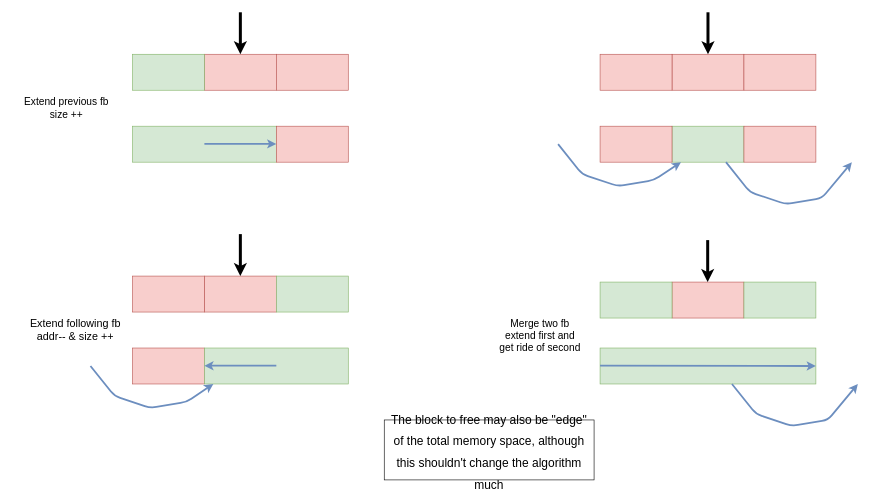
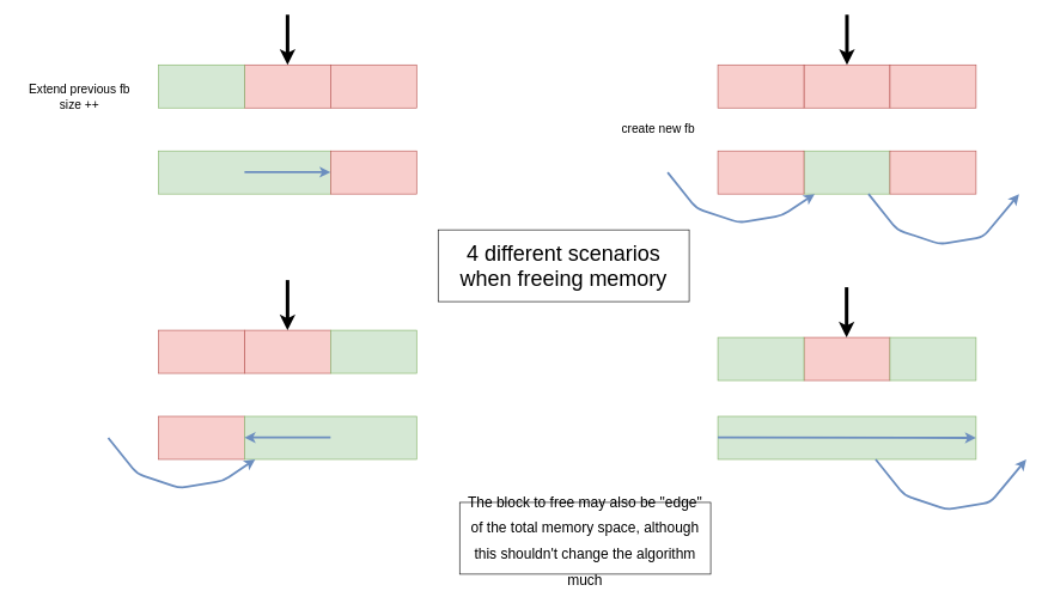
  <mxCell id="0" />
  <mxCell id="1" parent="0" />
  <mxCell id="2" value="" style="rounded=0;whiteSpace=wrap;html=1;fillColor=#f8cecc;strokeColor=#b85450;" parent="1" vertex="1"><mxGeometry x="340" y="90" width="120" height="60" as="geometry" /></mxCell>
  <mxCell id="3" value="" style="rounded=0;whiteSpace=wrap;html=1;fillColor=#d5e8d4;strokeColor=#82b366;" parent="1" vertex="1"><mxGeometry x="220" y="90" width="120" height="60" as="geometry" /></mxCell>
  <mxCell id="4" value="" style="endArrow=classic;html=1;entryX=0.5;entryY=0;entryDx=0;entryDy=0;strokeWidth=5;" parent="1" target="2" edge="1"><mxGeometry width="50" height="50" relative="1" as="geometry"><mxPoint x="400" y="20" as="sourcePoint" /><mxPoint x="400" y="-30" as="targetPoint" /></mxGeometry></mxCell>
  <mxCell id="5" value="" style="rounded=0;whiteSpace=wrap;html=1;fillColor=#f8cecc;strokeColor=#b85450;" parent="1" vertex="1"><mxGeometry x="460" y="90" width="120" height="60" as="geometry" /></mxCell>
  <mxCell id="6" value="" style="rounded=0;whiteSpace=wrap;html=1;fillColor=#d5e8d4;strokeColor=#82b366;" parent="1" vertex="1"><mxGeometry x="220" y="210" width="240" height="60" as="geometry" /></mxCell>
  <mxCell id="7" value="" style="rounded=0;whiteSpace=wrap;html=1;fillColor=#f8cecc;strokeColor=#b85450;" parent="1" vertex="1"><mxGeometry x="460" y="210" width="120" height="60" as="geometry" /></mxCell>
- <mxCell id="8" value="&lt;div style=&quot;font-size: 17px;&quot;&gt;Extend previous fb&lt;/div&gt;&lt;div style=&quot;font-size: 17px;&quot;&gt;size ++&lt;/div&gt;" style="text;html=1;strokeColor=none;fillColor=none;align=center;verticalAlign=middle;whiteSpace=wrap;rounded=0;fontSize=17;" parent="1" vertex="1"><mxGeometry y="160" width="180" height="40" as="geometry" x="20" /></mxCell>
+ <mxCell id="8" value="&lt;div style=&quot;font-size: 17px;&quot;&gt;Extend previous fb&lt;/div&gt;&lt;div style=&quot;font-size: 17px;&quot;&gt;size ++&lt;/div&gt;" style="text;html=1;strokeColor=none;fillColor=none;align=center;verticalAlign=middle;whiteSpace=wrap;rounded=0;fontSize=17;" parent="1" vertex="1"><mxGeometry x="20" y="115" width="180" height="40" as="geometry" /></mxCell>
  <mxCell id="9" value="" style="rounded=0;whiteSpace=wrap;html=1;fillColor=#f8cecc;strokeColor=#b85450;" parent="1" vertex="1"><mxGeometry x="340" y="460" width="120" height="60" as="geometry" /></mxCell>
  <mxCell id="10" value="" style="rounded=0;whiteSpace=wrap;html=1;fillColor=#f8cecc;strokeColor=#b85450;" parent="1" vertex="1"><mxGeometry x="220" y="460" width="120" height="60" as="geometry" /></mxCell>
  <mxCell id="11" value="" style="endArrow=classic;html=1;entryX=0.5;entryY=0;entryDx=0;entryDy=0;strokeWidth=5;" parent="1" target="9" edge="1"><mxGeometry width="50" height="50" relative="1" as="geometry"><mxPoint x="400" y="390" as="sourcePoint" /><mxPoint x="400" y="340" as="targetPoint" /></mxGeometry></mxCell>
  <mxCell id="12" value="" style="rounded=0;whiteSpace=wrap;html=1;fillColor=#d5e8d4;strokeColor=#82b366;" parent="1" vertex="1"><mxGeometry x="460" y="460" width="120" height="60" as="geometry" /></mxCell>
  <mxCell id="13" value="" style="rounded=0;whiteSpace=wrap;html=1;fillColor=#f8cecc;strokeColor=#b85450;" parent="1" vertex="1"><mxGeometry x="220" y="580" width="120" height="60" as="geometry" /></mxCell>
  <mxCell id="14" value="" style="rounded=0;whiteSpace=wrap;html=1;fillColor=#d5e8d4;strokeColor=#82b366;" parent="1" vertex="1"><mxGeometry x="340" y="580" width="240" height="60" as="geometry" /></mxCell>
- <mxCell id="15" value="&lt;div style=&quot;font-size: 18px;&quot;&gt;Extend following fb&lt;/div&gt;&lt;div style=&quot;font-size: 18px;&quot;&gt;addr-- &amp;amp; size ++&lt;/div&gt;" style="text;html=1;strokeColor=none;fillColor=none;align=center;verticalAlign=middle;whiteSpace=wrap;rounded=0;fontSize=18;" parent="1" vertex="1"><mxGeometry x="40" y="530" width="170" height="40" as="geometry" /></mxCell>
  <mxCell id="16" value="" style="rounded=0;whiteSpace=wrap;html=1;fillColor=#f8cecc;strokeColor=#b85450;" parent="1" vertex="1"><mxGeometry x="1120" y="90" width="120" height="60" as="geometry" /></mxCell>
  <mxCell id="17" value="" style="rounded=0;whiteSpace=wrap;html=1;fillColor=#f8cecc;strokeColor=#b85450;" parent="1" vertex="1"><mxGeometry x="1000" y="90" width="120" height="60" as="geometry" /></mxCell>
  <mxCell id="18" value="" style="endArrow=classic;html=1;entryX=0.5;entryY=0;entryDx=0;entryDy=0;strokeWidth=5;" parent="1" target="16" edge="1"><mxGeometry width="50" height="50" relative="1" as="geometry"><mxPoint x="1180" y="20" as="sourcePoint" /><mxPoint x="1180" y="-30" as="targetPoint" /></mxGeometry></mxCell>
  <mxCell id="19" value="" style="rounded=0;whiteSpace=wrap;html=1;fillColor=#f8cecc;strokeColor=#b85450;" parent="1" vertex="1"><mxGeometry x="1240" y="90" width="120" height="60" as="geometry" /></mxCell>
  <mxCell id="20" value="" style="rounded=0;whiteSpace=wrap;html=1;fillColor=#d5e8d4;strokeColor=#82b366;" parent="1" vertex="1"><mxGeometry x="1120" y="210" width="120" height="60" as="geometry" /></mxCell>
  <mxCell id="21" value="" style="rounded=0;whiteSpace=wrap;html=1;fillColor=#f8cecc;strokeColor=#b85450;" parent="1" vertex="1"><mxGeometry x="1000" y="210" width="120" height="60" as="geometry" /></mxCell>
  <mxCell id="22" value="" style="rounded=0;whiteSpace=wrap;html=1;fillColor=#f8cecc;strokeColor=#b85450;" parent="1" vertex="1"><mxGeometry x="1240" y="210" width="120" height="60" as="geometry" /></mxCell>
+ <mxCell id="23" value="create new fb" style="text;html=1;strokeColor=none;fillColor=none;align=center;verticalAlign=middle;whiteSpace=wrap;rounded=0;fontSize=17;" parent="1" vertex="1"><mxGeometry x="847" y="160" width="140" height="40" as="geometry" /></mxCell>
  <mxCell id="24" value="" style="rounded=0;whiteSpace=wrap;html=1;fillColor=#f8cecc;strokeColor=#b85450;" parent="1" vertex="1"><mxGeometry x="1120" y="470" width="120" height="60" as="geometry" /></mxCell>
  <mxCell id="25" value="" style="rounded=0;whiteSpace=wrap;html=1;fillColor=#d5e8d4;strokeColor=#82b366;" parent="1" vertex="1"><mxGeometry x="1000" y="470" width="120" height="60" as="geometry" /></mxCell>
  <mxCell id="26" value="" style="rounded=0;whiteSpace=wrap;html=1;fillColor=#d5e8d4;strokeColor=#82b366;" parent="1" vertex="1"><mxGeometry x="1240" y="470" width="120" height="60" as="geometry" /></mxCell>
  <mxCell id="27" value="" style="endArrow=classic;html=1;entryX=0.5;entryY=0;entryDx=0;entryDy=0;strokeWidth=5;" parent="1" edge="1"><mxGeometry width="50" height="50" relative="1" as="geometry"><mxPoint x="1179.5" y="400" as="sourcePoint" /><mxPoint x="1179.5" y="470" as="targetPoint" /></mxGeometry></mxCell>
  <mxCell id="28" value="" style="rounded=0;whiteSpace=wrap;html=1;fillColor=#d5e8d4;strokeColor=#82b366;" parent="1" vertex="1"><mxGeometry x="1000" y="580" width="360" height="60" as="geometry" /></mxCell>
- <mxCell id="29" value="&lt;div style=&quot;font-size: 17px;&quot;&gt;Merge two fb&lt;/div&gt;&lt;div style=&quot;font-size: 17px;&quot;&gt;extend first and get ride of second&lt;br style=&quot;font-size: 17px;&quot;&gt;&lt;/div&gt;" style="text;html=1;strokeColor=none;fillColor=none;align=center;verticalAlign=middle;whiteSpace=wrap;rounded=0;fontSize=17;" parent="1" vertex="1"><mxGeometry x="830" y="540" width="140" height="40" as="geometry" /></mxCell>
+ <mxCell id="30" value="4 different scenarios when freeing memory" style="text;html=1;align=center;verticalAlign=middle;whiteSpace=wrap;rounded=0;fontSize=30;strokeColor=#000000;" parent="1" vertex="1"><mxGeometry x="610" y="320" width="350" height="100" as="geometry" /></mxCell>
  <mxCell id="31" value="&lt;font style=&quot;font-size: 20px&quot;&gt;The block to free may also be &quot;edge&quot; of the total memory space, although this shouldn't change the algorithm much &lt;br&gt;&lt;/font&gt;" style="text;html=1;align=center;verticalAlign=middle;whiteSpace=wrap;rounded=0;fontSize=30;strokeColor=#000000;" parent="1" vertex="1"><mxGeometry x="640" y="700" width="350" height="100" as="geometry" /></mxCell>
  <mxCell id="32" value="" style="endArrow=classic;html=1;fontSize=17;strokeWidth=3;fillColor=#dae8fc;strokeColor=#6c8ebf;" edge="1" parent="1"><mxGeometry width="50" height="50" relative="1" as="geometry"><mxPoint x="340" y="239.5" as="sourcePoint" /><mxPoint x="460" y="239.5" as="targetPoint" /></mxGeometry></mxCell>
  <mxCell id="33" value="" style="endArrow=classic;html=1;fontSize=17;strokeWidth=3;fillColor=#dae8fc;strokeColor=#6c8ebf;" edge="1" parent="1" target="20"><mxGeometry width="50" height="50" relative="1" as="geometry"><mxPoint x="930" y="240" as="sourcePoint" /><mxPoint x="1120" y="239.5" as="targetPoint" /><Array as="points"><mxPoint x="970" y="290" /><mxPoint x="1030" y="310" /><mxPoint x="1090" y="300" /></Array></mxGeometry></mxCell>
  <mxCell id="34" value="" style="endArrow=classic;html=1;fontSize=17;strokeWidth=3;fillColor=#dae8fc;strokeColor=#6c8ebf;" edge="1" parent="1"><mxGeometry width="50" height="50" relative="1" as="geometry"><mxPoint x="1210" y="270" as="sourcePoint" /><mxPoint x="1420" y="270" as="targetPoint" /><Array as="points"><mxPoint x="1250" y="320" /><mxPoint x="1310" y="340" /><mxPoint x="1370" y="330" /></Array></mxGeometry></mxCell>
  <mxCell id="35" value="" style="endArrow=none;html=1;fontSize=17;exitX=0;exitY=0.5;exitDx=0;exitDy=0;entryX=1;entryY=0.5;entryDx=0;entryDy=0;strokeWidth=3;fillColor=#dae8fc;strokeColor=#6c8ebf;startArrow=classic;startFill=1;endFill=0;" edge="1" parent="1"><mxGeometry width="50" height="50" relative="1" as="geometry"><mxPoint x="340" y="609.5" as="sourcePoint" /><mxPoint x="460" y="609.5" as="targetPoint" /></mxGeometry></mxCell>
  <mxCell id="36" value="" style="endArrow=classic;html=1;fontSize=17;strokeWidth=3;fillColor=#dae8fc;strokeColor=#6c8ebf;" edge="1" parent="1"><mxGeometry width="50" height="50" relative="1" as="geometry"><mxPoint x="150" y="610" as="sourcePoint" /><mxPoint x="355" y="640" as="targetPoint" /><Array as="points"><mxPoint x="190" y="660" /><mxPoint x="250" y="680" /><mxPoint x="310" y="670" /></Array></mxGeometry></mxCell>
  <mxCell id="37" value="" style="endArrow=classic;html=1;fontSize=17;exitX=0;exitY=0.5;exitDx=0;exitDy=0;strokeWidth=3;fillColor=#dae8fc;strokeColor=#6c8ebf;entryX=1;entryY=0.5;entryDx=0;entryDy=0;" edge="1" parent="1" target="28"><mxGeometry width="50" height="50" relative="1" as="geometry"><mxPoint x="1000" y="609.5" as="sourcePoint" /><mxPoint x="1350" y="609.5" as="targetPoint" /></mxGeometry></mxCell>
  <mxCell id="38" value="" style="endArrow=classic;html=1;fontSize=17;strokeWidth=3;fillColor=#dae8fc;strokeColor=#6c8ebf;" edge="1" parent="1"><mxGeometry width="50" height="50" relative="1" as="geometry"><mxPoint x="1220" y="640" as="sourcePoint" /><mxPoint x="1430" y="640" as="targetPoint" /><Array as="points"><mxPoint x="1260" y="690" /><mxPoint x="1320" y="710" /><mxPoint x="1380" y="700" /></Array></mxGeometry></mxCell>
